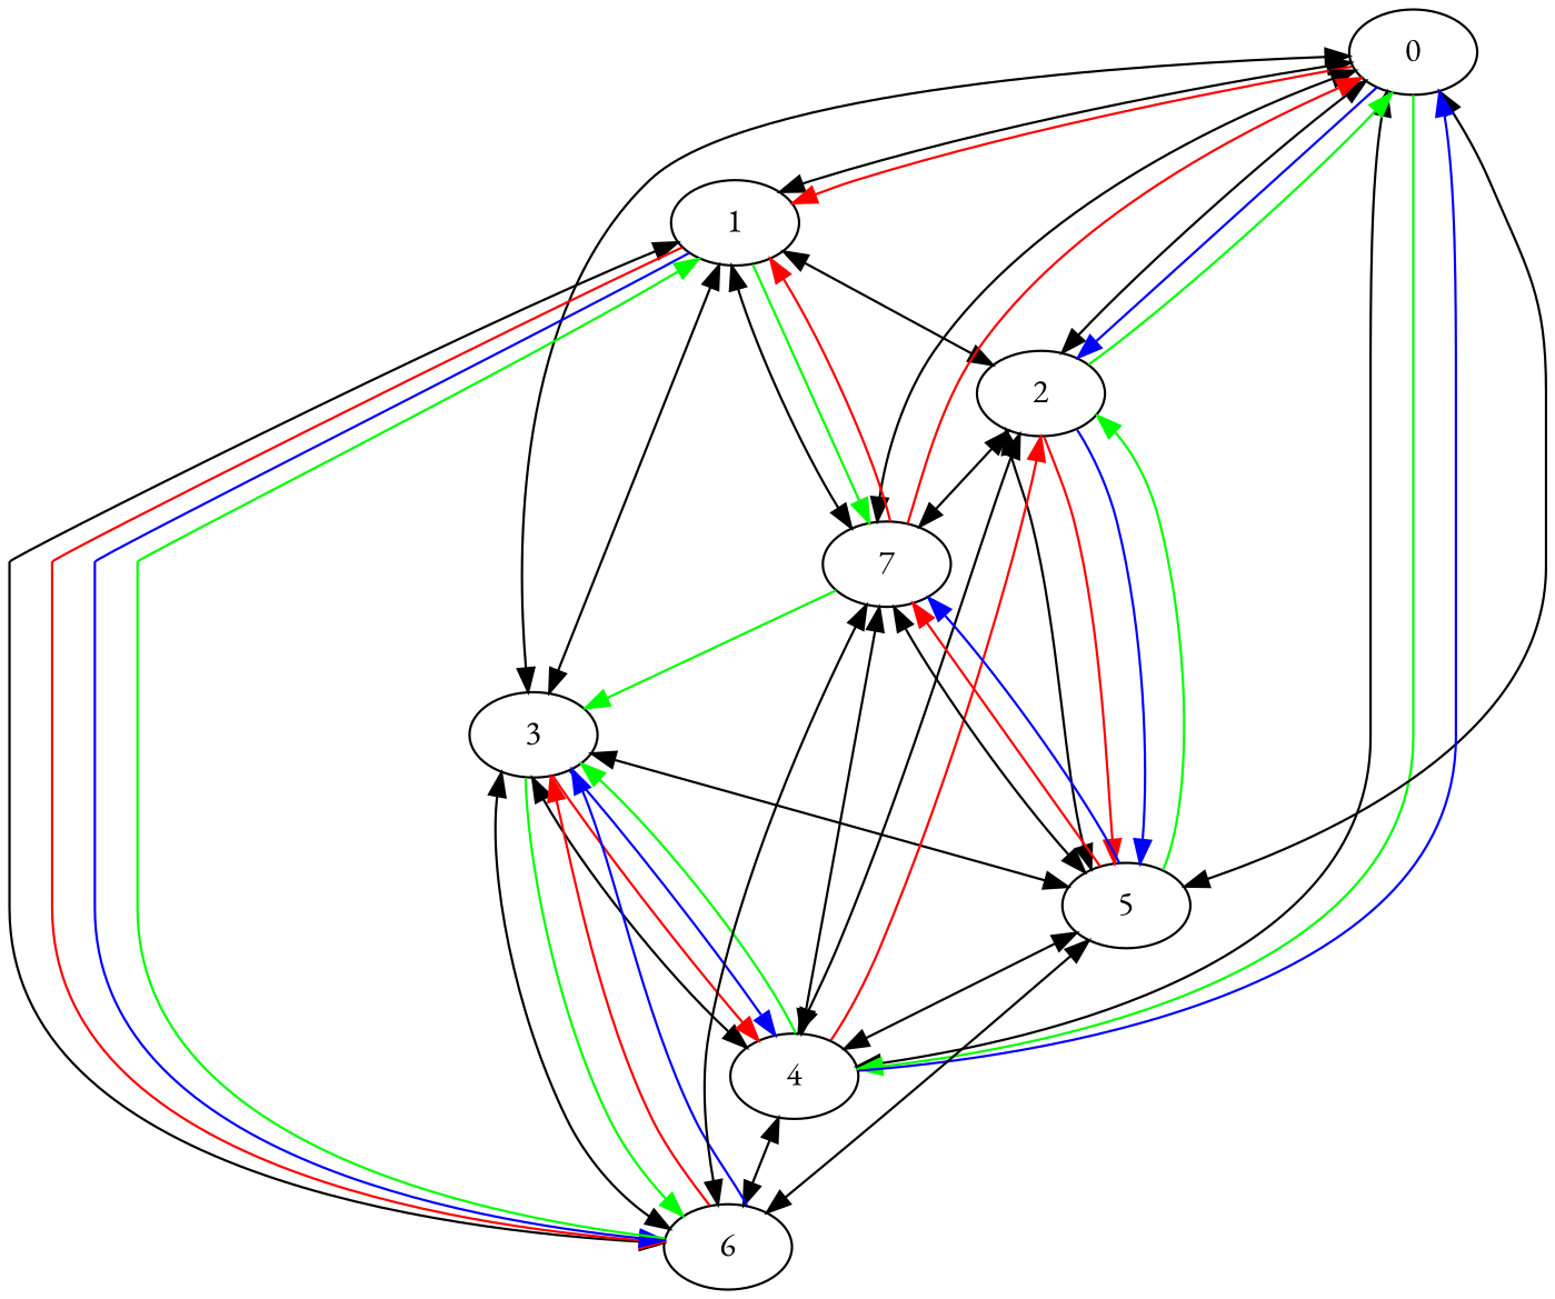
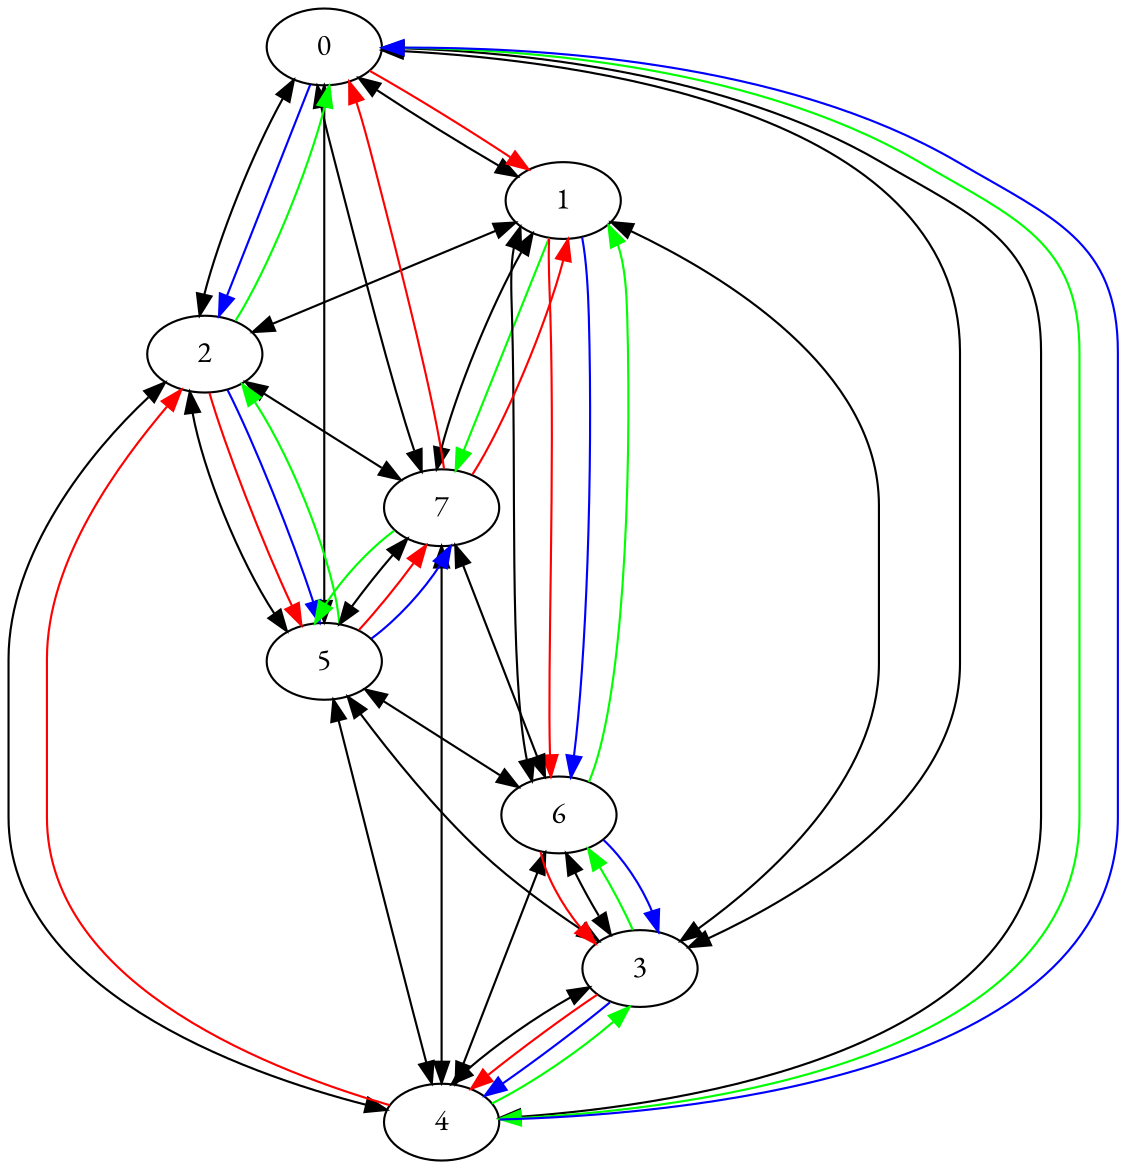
  digraph {
    fontname="EB Garamond"
    node [fontname="EB Garamond"]
    edge [fontname="EB Garamond"]
    0
    1
    2
    3
    4
    5
    7
    6
    0 -> 1 [dir=both weight=1]
    0 -> 1 [color=red]
    0 -> 2 [dir=both weight=1]
    0 -> 2 [color=blue]
    0 -> 3 [dir=both weight=1]
    0 -> 4 [dir=both weight=1]
    0 -> 4 [color=green]
    0 -> 5 [dir=both weight=8]
    0 -> 7 [dir=both weight=3]
    1 -> 2 [dir=both weight=5]
    1 -> 3 [dir=both weight=3]
    1 -> 7 [dir=both weight=1]
    1 -> 7 [color=green]
    1 -> 6 [dir=both weight=1]
    1 -> 6 [color=red]
    1 -> 6 [color=blue]
    2 -> 0 [color=green]
    2 -> 4 [dir=both weight=5]
    2 -> 5 [dir=both weight=1]
    2 -> 5 [color=red]
    2 -> 5 [color=blue]
    2 -> 7 [dir=both weight=7]
    3 -> 4 [dir=both weight=1]
    3 -> 4 [color=red]
    3 -> 4 [color=blue]
    3 -> 5 [dir=both weight=8]
    3 -> 6 [dir=both weight=1]
    3 -> 6 [color=green]
    4 -> 0 [color=blue]
    4 -> 2 [color=red]
    4 -> 3 [color=green]
    4 -> 7 [dir=both weight=8]
    4 -> 6 [dir=both weight=8]
    5 -> 2 [color=green]
    5 -> 4 [dir=both weight=6]
    5 -> 7 [dir=both weight=7]
    5 -> 7 [color=red]
    5 -> 7 [color=blue]
    5 -> 6 [dir=both weight=4]
    7 -> 0 [color=red]
    7 -> 1 [color=red]
-   7 -> 3 [color=green]
+   7 -> 5 [color=green]
    6 -> 1 [color=green]
    6 -> 3 [color=red]
    6 -> 3 [color=blue]
    6 -> 7 [dir=both weight=4]
  }
